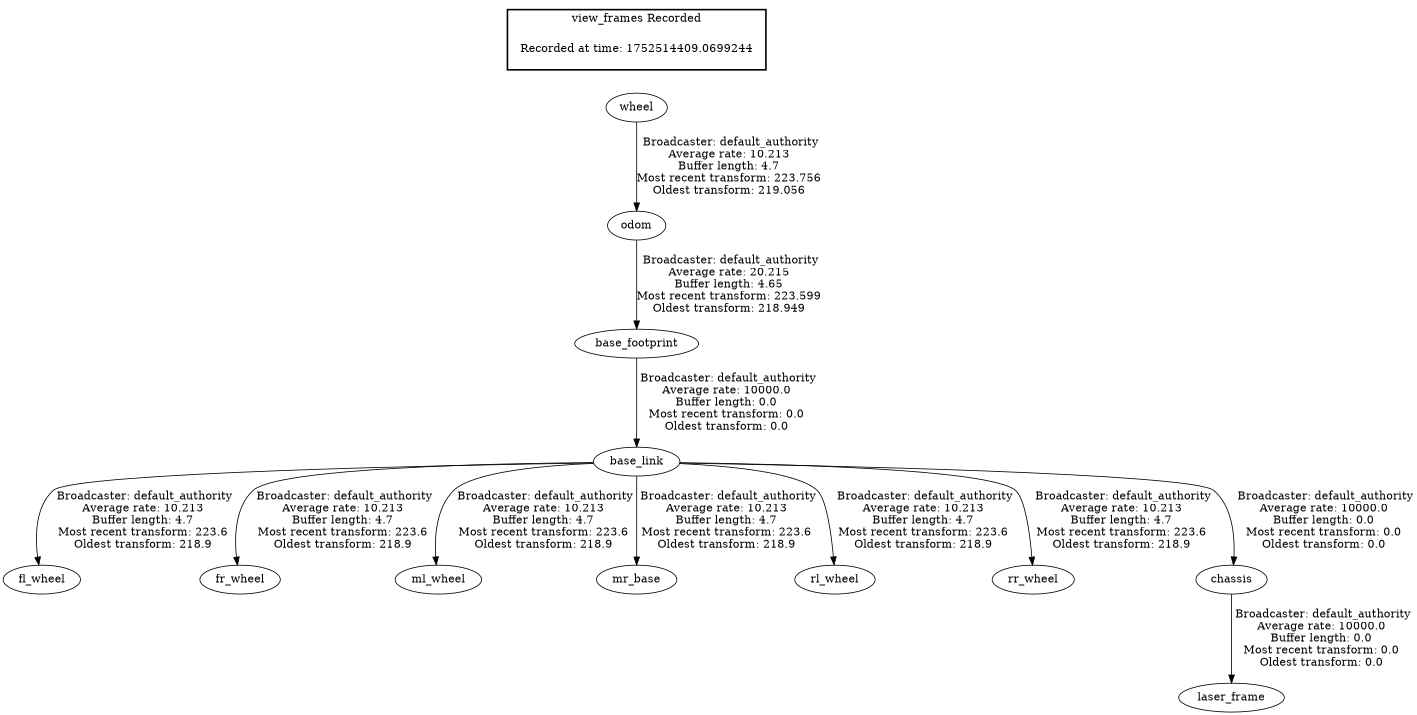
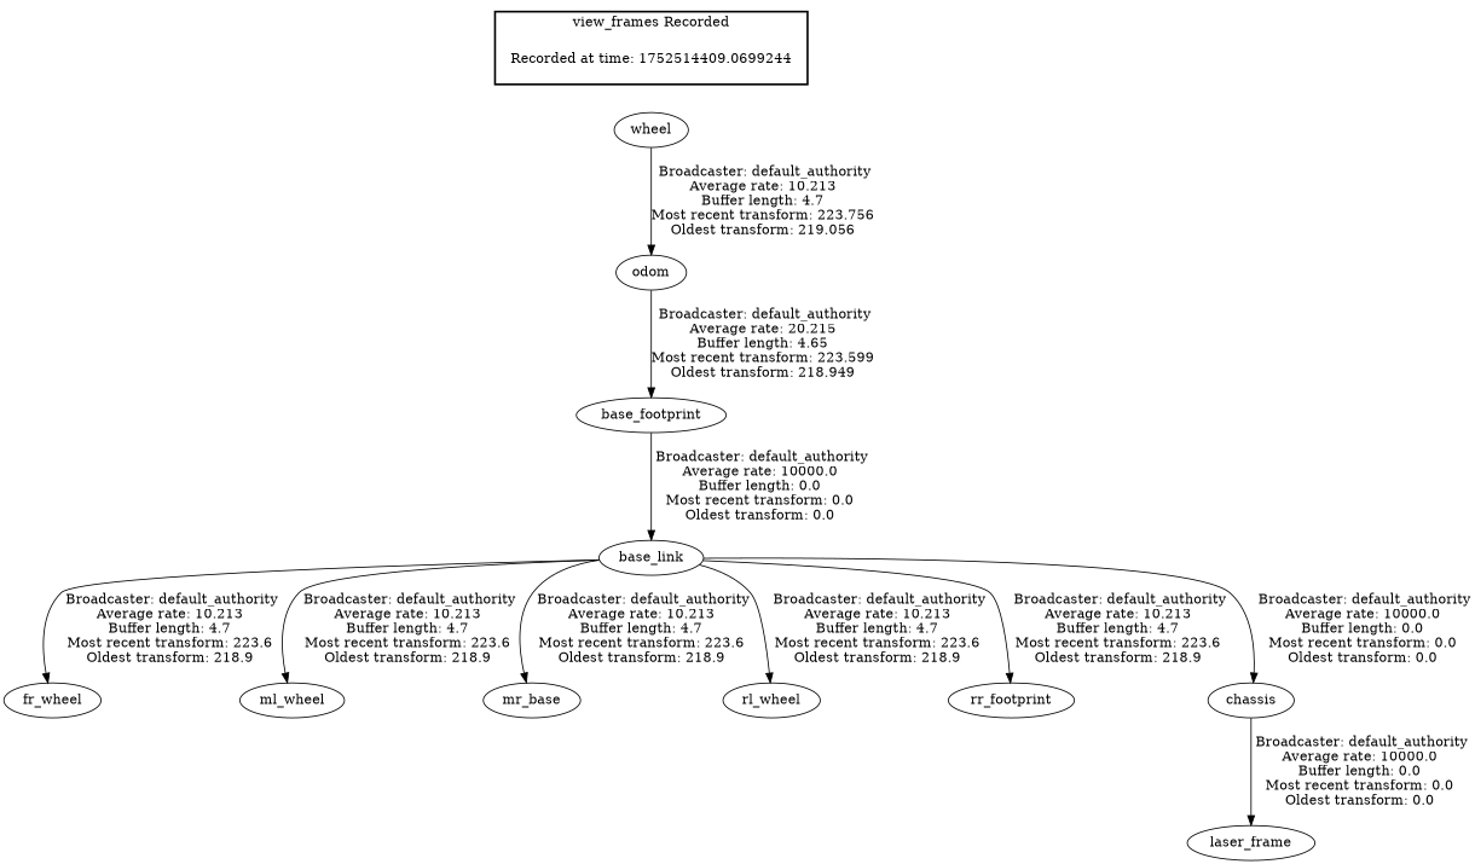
  digraph {
    "Recorded at time: 1752514409.0699244" [shape=plaintext]
    n2 [label=wheel]
    base_link
-   fl_wheel
    fr_wheel
    ml_wheel
    n7 [label=mr_base]
    rl_wheel
-   rr_wheel
+   rr_wheel [label=rr_footprint]
    chassis
    laser_frame
    base_footprint
    odom
    subgraph cluster_1 {
      color=black
      label="view_frames Recorded"
      style=bold
      "Recorded at time: 1752514409.0699244"
    }
    "Recorded at time: 1752514409.0699244" -> n2 [style=invis]
    n2 -> odom [label=" Broadcaster: default_authority\nAverage rate: 10.213\nBuffer length: 4.7\nMost recent transform: 223.756\nOldest transform: 219.056\n"]
-   base_link -> fl_wheel [label=" Broadcaster: default_authority\nAverage rate: 10.213\nBuffer length: 4.7\nMost recent transform: 223.6\nOldest transform: 218.9\n"]
    base_link -> fr_wheel [label=" Broadcaster: default_authority\nAverage rate: 10.213\nBuffer length: 4.7\nMost recent transform: 223.6\nOldest transform: 218.9\n"]
    base_link -> ml_wheel [label=" Broadcaster: default_authority\nAverage rate: 10.213\nBuffer length: 4.7\nMost recent transform: 223.6\nOldest transform: 218.9\n"]
    base_link -> n7 [label=" Broadcaster: default_authority\nAverage rate: 10.213\nBuffer length: 4.7\nMost recent transform: 223.6\nOldest transform: 218.9\n"]
    base_link -> rl_wheel [label=" Broadcaster: default_authority\nAverage rate: 10.213\nBuffer length: 4.7\nMost recent transform: 223.6\nOldest transform: 218.9\n"]
    base_link -> rr_wheel [label=" Broadcaster: default_authority\nAverage rate: 10.213\nBuffer length: 4.7\nMost recent transform: 223.6\nOldest transform: 218.9\n"]
    base_link -> chassis [label=" Broadcaster: default_authority\nAverage rate: 10000.0\nBuffer length: 0.0\nMost recent transform: 0.0\nOldest transform: 0.0\n"]
    chassis -> laser_frame [label=" Broadcaster: default_authority\nAverage rate: 10000.0\nBuffer length: 0.0\nMost recent transform: 0.0\nOldest transform: 0.0\n"]
    base_footprint -> base_link [label=" Broadcaster: default_authority\nAverage rate: 10000.0\nBuffer length: 0.0\nMost recent transform: 0.0\nOldest transform: 0.0\n"]
    odom -> base_footprint [label=" Broadcaster: default_authority\nAverage rate: 20.215\nBuffer length: 4.65\nMost recent transform: 223.599\nOldest transform: 218.949\n"]
  }
